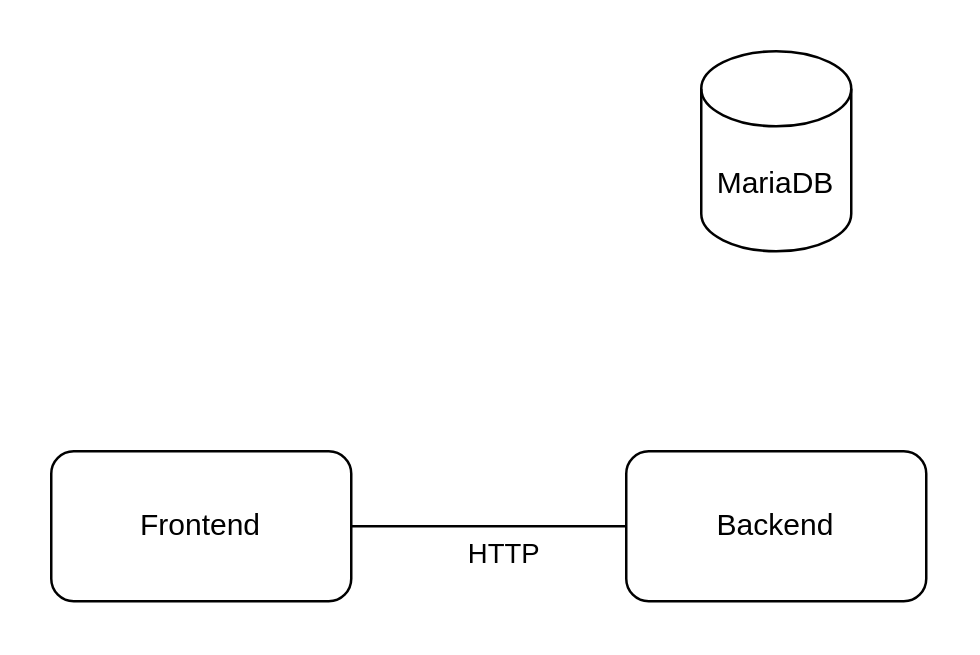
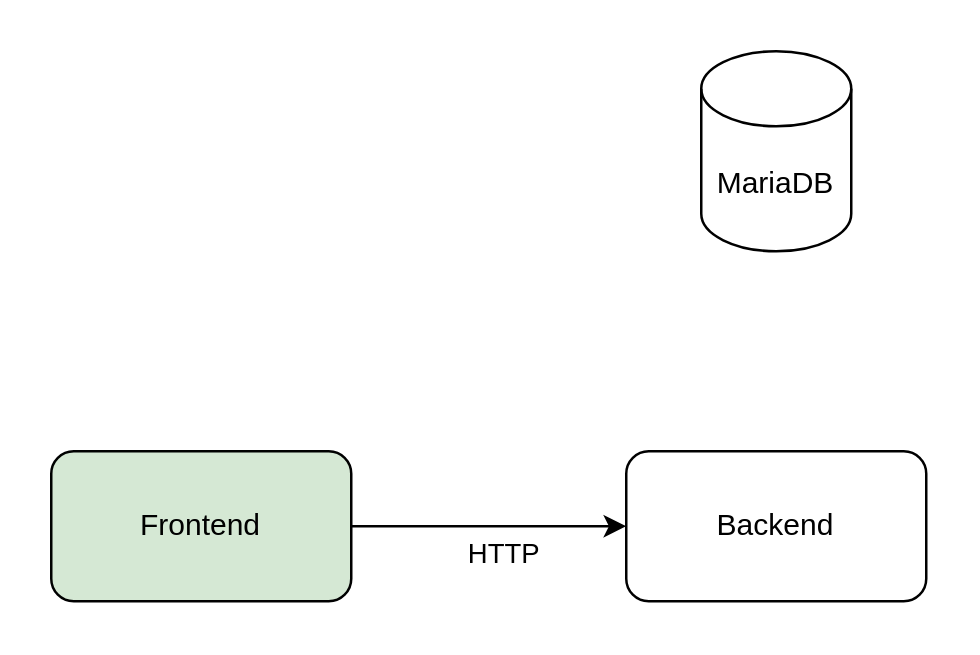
  <mxCell id="0" />
  <mxCell id="1" parent="0" />
- <mxCell id="2" value="Frontend" style="rounded=1;whiteSpace=wrap;html=1;" vertex="1" parent="1"><mxGeometry x="20" y="180" width="120" height="60" as="geometry" /></mxCell>
+ <mxCell id="2" value="Frontend" style="rounded=1;whiteSpace=wrap;html=1;fillColor=#d5e8d4;" vertex="1" parent="1"><mxGeometry x="20" y="180" width="120" height="60" as="geometry" /></mxCell>
  <mxCell id="3" value="Backend" style="rounded=1;whiteSpace=wrap;html=1;" vertex="1" parent="1"><mxGeometry x="250" y="180" width="120" height="60" as="geometry" /></mxCell>
- <mxCell id="4" value="" style="endArrow=none;html=1;rounded=0;entryX=0;entryY=0.5;entryDx=0;entryDy=0;exitX=1;exitY=0.5;exitDx=0;exitDy=0;" edge="1" parent="1" source="2" target="3"><mxGeometry width="50" height="50" relative="1" as="geometry"><mxPoint x="130" y="300" as="sourcePoint" /><mxPoint x="180" y="250" as="targetPoint" /></mxGeometry></mxCell>
+ <mxCell id="4" value="" style="endArrow=classic;html=1;rounded=0;entryX=0;entryY=0.5;entryDx=0;entryDy=0;exitX=1;exitY=0.5;exitDx=0;exitDy=0;" edge="1" parent="1" source="2" target="3"><mxGeometry width="50" height="50" relative="1" as="geometry"><mxPoint x="130" y="300" as="sourcePoint" /><mxPoint x="180" y="250" as="targetPoint" /></mxGeometry></mxCell>
  <mxCell id="5" value="HTTP" style="edgeLabel;html=1;align=center;verticalAlign=middle;resizable=0;points=[];" vertex="1" connectable="0" parent="4"><mxGeometry x="0.618" y="-1" relative="1" as="geometry"><mxPoint x="-29" y="9" as="offset" /></mxGeometry></mxCell>
  <mxCell id="6" value="MariaDB" style="shape=cylinder3;whiteSpace=wrap;html=1;boundedLbl=1;backgroundOutline=1;size=15;" vertex="1" parent="1"><mxGeometry x="280" y="20" width="60" height="80" as="geometry" /></mxCell>
